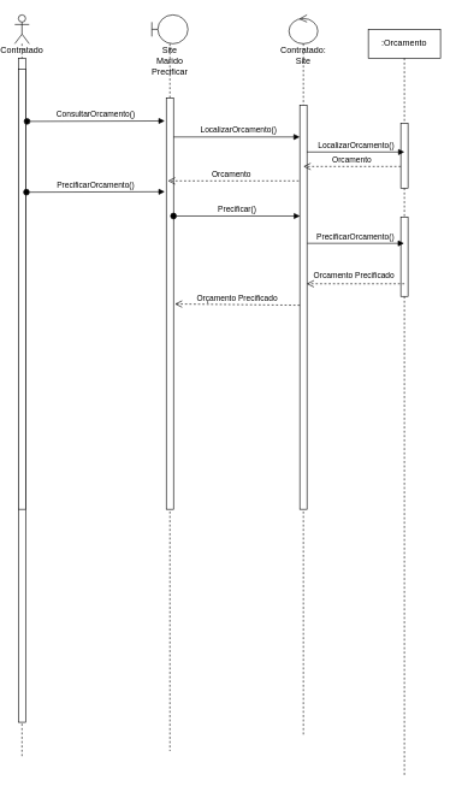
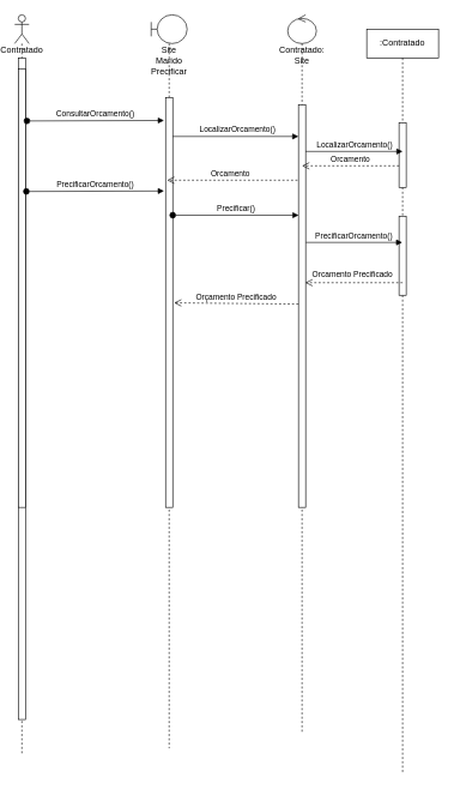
  <mxCell id="0" />
  <mxCell id="1" parent="0" />
  <mxCell id="2" value="Contratado" style="shape=umlLifeline;participant=umlActor;perimeter=lifelinePerimeter;whiteSpace=wrap;html=1;container=1;collapsible=0;recursiveResize=0;verticalAlign=top;spacingTop=36;outlineConnect=0;" parent="1" vertex="1"><mxGeometry x="20" y="20" width="20" height="1030" as="geometry" /></mxCell>
  <mxCell id="3" value="" style="html=1;points=[];perimeter=orthogonalPerimeter;" parent="2" vertex="1"><mxGeometry x="5" y="60" width="10" height="920" as="geometry" /></mxCell>
  <mxCell id="4" value="" style="html=1;points=[];perimeter=orthogonalPerimeter;" parent="2" vertex="1"><mxGeometry x="5" y="75" width="10" height="610" as="geometry" /></mxCell>
  <mxCell id="5" value="Site Marido Precificar" style="shape=umlLifeline;participant=umlBoundary;perimeter=lifelinePerimeter;whiteSpace=wrap;html=1;container=1;collapsible=0;recursiveResize=0;verticalAlign=top;spacingTop=36;outlineConnect=0;" parent="1" vertex="1"><mxGeometry x="210" y="20" width="50" height="1020" as="geometry" /></mxCell>
  <mxCell id="6" value="" style="html=1;points=[];perimeter=orthogonalPerimeter;" parent="5" vertex="1"><mxGeometry x="20" y="115" width="10" height="570" as="geometry" /></mxCell>
  <mxCell id="7" value="Contratado: Site" style="shape=umlLifeline;participant=umlControl;perimeter=lifelinePerimeter;whiteSpace=wrap;html=1;container=1;collapsible=0;recursiveResize=0;verticalAlign=top;spacingTop=36;outlineConnect=0;" parent="1" vertex="1"><mxGeometry x="400" y="20" width="40" height="1000" as="geometry" /></mxCell>
  <mxCell id="8" value="" style="html=1;points=[];perimeter=orthogonalPerimeter;" parent="7" vertex="1"><mxGeometry x="15" y="125" width="10" height="560" as="geometry" /></mxCell>
- <mxCell id="9" value=":Orcamento" style="shape=umlLifeline;perimeter=lifelinePerimeter;whiteSpace=wrap;html=1;container=1;collapsible=0;recursiveResize=0;outlineConnect=0;" parent="1" vertex="1"><mxGeometry x="510" y="40" width="100" height="1035" as="geometry" /></mxCell>
+ <mxCell id="9" value=":Contratado" style="shape=umlLifeline;perimeter=lifelinePerimeter;whiteSpace=wrap;html=1;container=1;collapsible=0;recursiveResize=0;outlineConnect=0;" parent="1" vertex="1"><mxGeometry x="510" y="40" width="100" height="1035" as="geometry" /></mxCell>
  <mxCell id="10" value="" style="html=1;points=[];perimeter=orthogonalPerimeter;" vertex="1" parent="9"><mxGeometry x="45" y="130" width="10" height="90" as="geometry" /></mxCell>
  <mxCell id="11" value="" style="html=1;points=[];perimeter=orthogonalPerimeter;" vertex="1" parent="9"><mxGeometry x="45" y="260" width="10" height="110" as="geometry" /></mxCell>
  <mxCell id="12" value="ConsultarOrcamento()" style="html=1;verticalAlign=bottom;startArrow=oval;startFill=1;endArrow=block;startSize=8;exitX=1.2;exitY=0.119;exitDx=0;exitDy=0;exitPerimeter=0;entryX=-0.217;entryY=0.056;entryDx=0;entryDy=0;entryPerimeter=0;" parent="1" source="4" target="6" edge="1"><mxGeometry width="60" relative="1" as="geometry"><mxPoint x="90" y="155" as="sourcePoint" /><mxPoint x="160" y="155" as="targetPoint" /></mxGeometry></mxCell>
  <mxCell id="13" value="Orcamento" style="html=1;verticalAlign=bottom;endArrow=open;dashed=1;endSize=8;exitX=-0.133;exitY=0.125;exitDx=0;exitDy=0;exitPerimeter=0;" parent="1" edge="1"><mxGeometry x="0.032" relative="1" as="geometry"><mxPoint x="413.67" y="250" as="sourcePoint" /><mxPoint x="232.167" y="250" as="targetPoint" /><mxPoint as="offset" /></mxGeometry></mxCell>
  <mxCell id="14" value="PrecificarOrcamento()" style="html=1;verticalAlign=bottom;startArrow=oval;startFill=1;endArrow=block;startSize=8;exitX=1.117;exitY=0.247;exitDx=0;exitDy=0;exitPerimeter=0;entryX=-0.217;entryY=0.193;entryDx=0;entryDy=0;entryPerimeter=0;" parent="1" edge="1"><mxGeometry width="60" relative="1" as="geometry"><mxPoint x="36.17" y="265.67" as="sourcePoint" /><mxPoint x="227.83" y="265.01" as="targetPoint" /></mxGeometry></mxCell>
  <mxCell id="15" value="Precificar()" style="html=1;verticalAlign=bottom;startArrow=oval;startFill=1;endArrow=block;startSize=8;entryX=0.033;entryY=0.228;entryDx=0;entryDy=0;entryPerimeter=0;" parent="1" edge="1"><mxGeometry width="60" relative="1" as="geometry"><mxPoint x="240" y="298.68" as="sourcePoint" /><mxPoint x="415.33" y="298.68" as="targetPoint" /></mxGeometry></mxCell>
  <mxCell id="16" value="Orçamento Precificado" style="html=1;verticalAlign=bottom;endArrow=open;dashed=1;endSize=8;exitX=-0.003;exitY=0.538;exitDx=0;exitDy=0;exitPerimeter=0;entryX=1.186;entryY=0.543;entryDx=0;entryDy=0;entryPerimeter=0;" parent="1" edge="1"><mxGeometry relative="1" as="geometry"><mxPoint x="414.97" y="422.28" as="sourcePoint" /><mxPoint x="241.86" y="420.51" as="targetPoint" /></mxGeometry></mxCell>
  <mxCell id="17" value="LocalizarOrcamento()" style="html=1;verticalAlign=bottom;endArrow=block;exitX=1;exitY=0.095;exitDx=0;exitDy=0;exitPerimeter=0;" edge="1" parent="1" source="6" target="8"><mxGeometry x="0.029" width="80" relative="1" as="geometry"><mxPoint x="250" y="190" as="sourcePoint" /><mxPoint x="330" y="190" as="targetPoint" /><mxPoint as="offset" /></mxGeometry></mxCell>
  <mxCell id="18" value="LocalizarOrcamento()" style="html=1;verticalAlign=bottom;endArrow=block;" edge="1" parent="1" source="8"><mxGeometry width="80" relative="1" as="geometry"><mxPoint x="450" y="210" as="sourcePoint" /><mxPoint x="560" y="210" as="targetPoint" /></mxGeometry></mxCell>
  <mxCell id="19" value="PrecificarOrcamento()" style="html=1;verticalAlign=bottom;endArrow=block;exitX=1.033;exitY=0.342;exitDx=0;exitDy=0;exitPerimeter=0;" edge="1" parent="1" source="8" target="9"><mxGeometry width="80" relative="1" as="geometry"><mxPoint x="470" y="330" as="sourcePoint" /><mxPoint x="510" y="330" as="targetPoint" /></mxGeometry></mxCell>
  <mxCell id="20" value="Orcamento" style="html=1;verticalAlign=bottom;endArrow=open;dashed=1;endSize=8;" edge="1" parent="1" source="10"><mxGeometry relative="1" as="geometry"><mxPoint x="520" y="230" as="sourcePoint" /><mxPoint x="420" y="230" as="targetPoint" /></mxGeometry></mxCell>
  <mxCell id="21" value="Orcamento Precificado" style="html=1;verticalAlign=bottom;endArrow=open;dashed=1;endSize=8;entryX=0.95;entryY=0.442;entryDx=0;entryDy=0;entryPerimeter=0;exitX=0.5;exitY=0.841;exitDx=0;exitDy=0;exitPerimeter=0;" edge="1" parent="1" source="11" target="8"><mxGeometry x="0.033" y="-3" relative="1" as="geometry"><mxPoint x="540" y="391" as="sourcePoint" /><mxPoint x="460" y="391" as="targetPoint" /><mxPoint as="offset" /></mxGeometry></mxCell>
